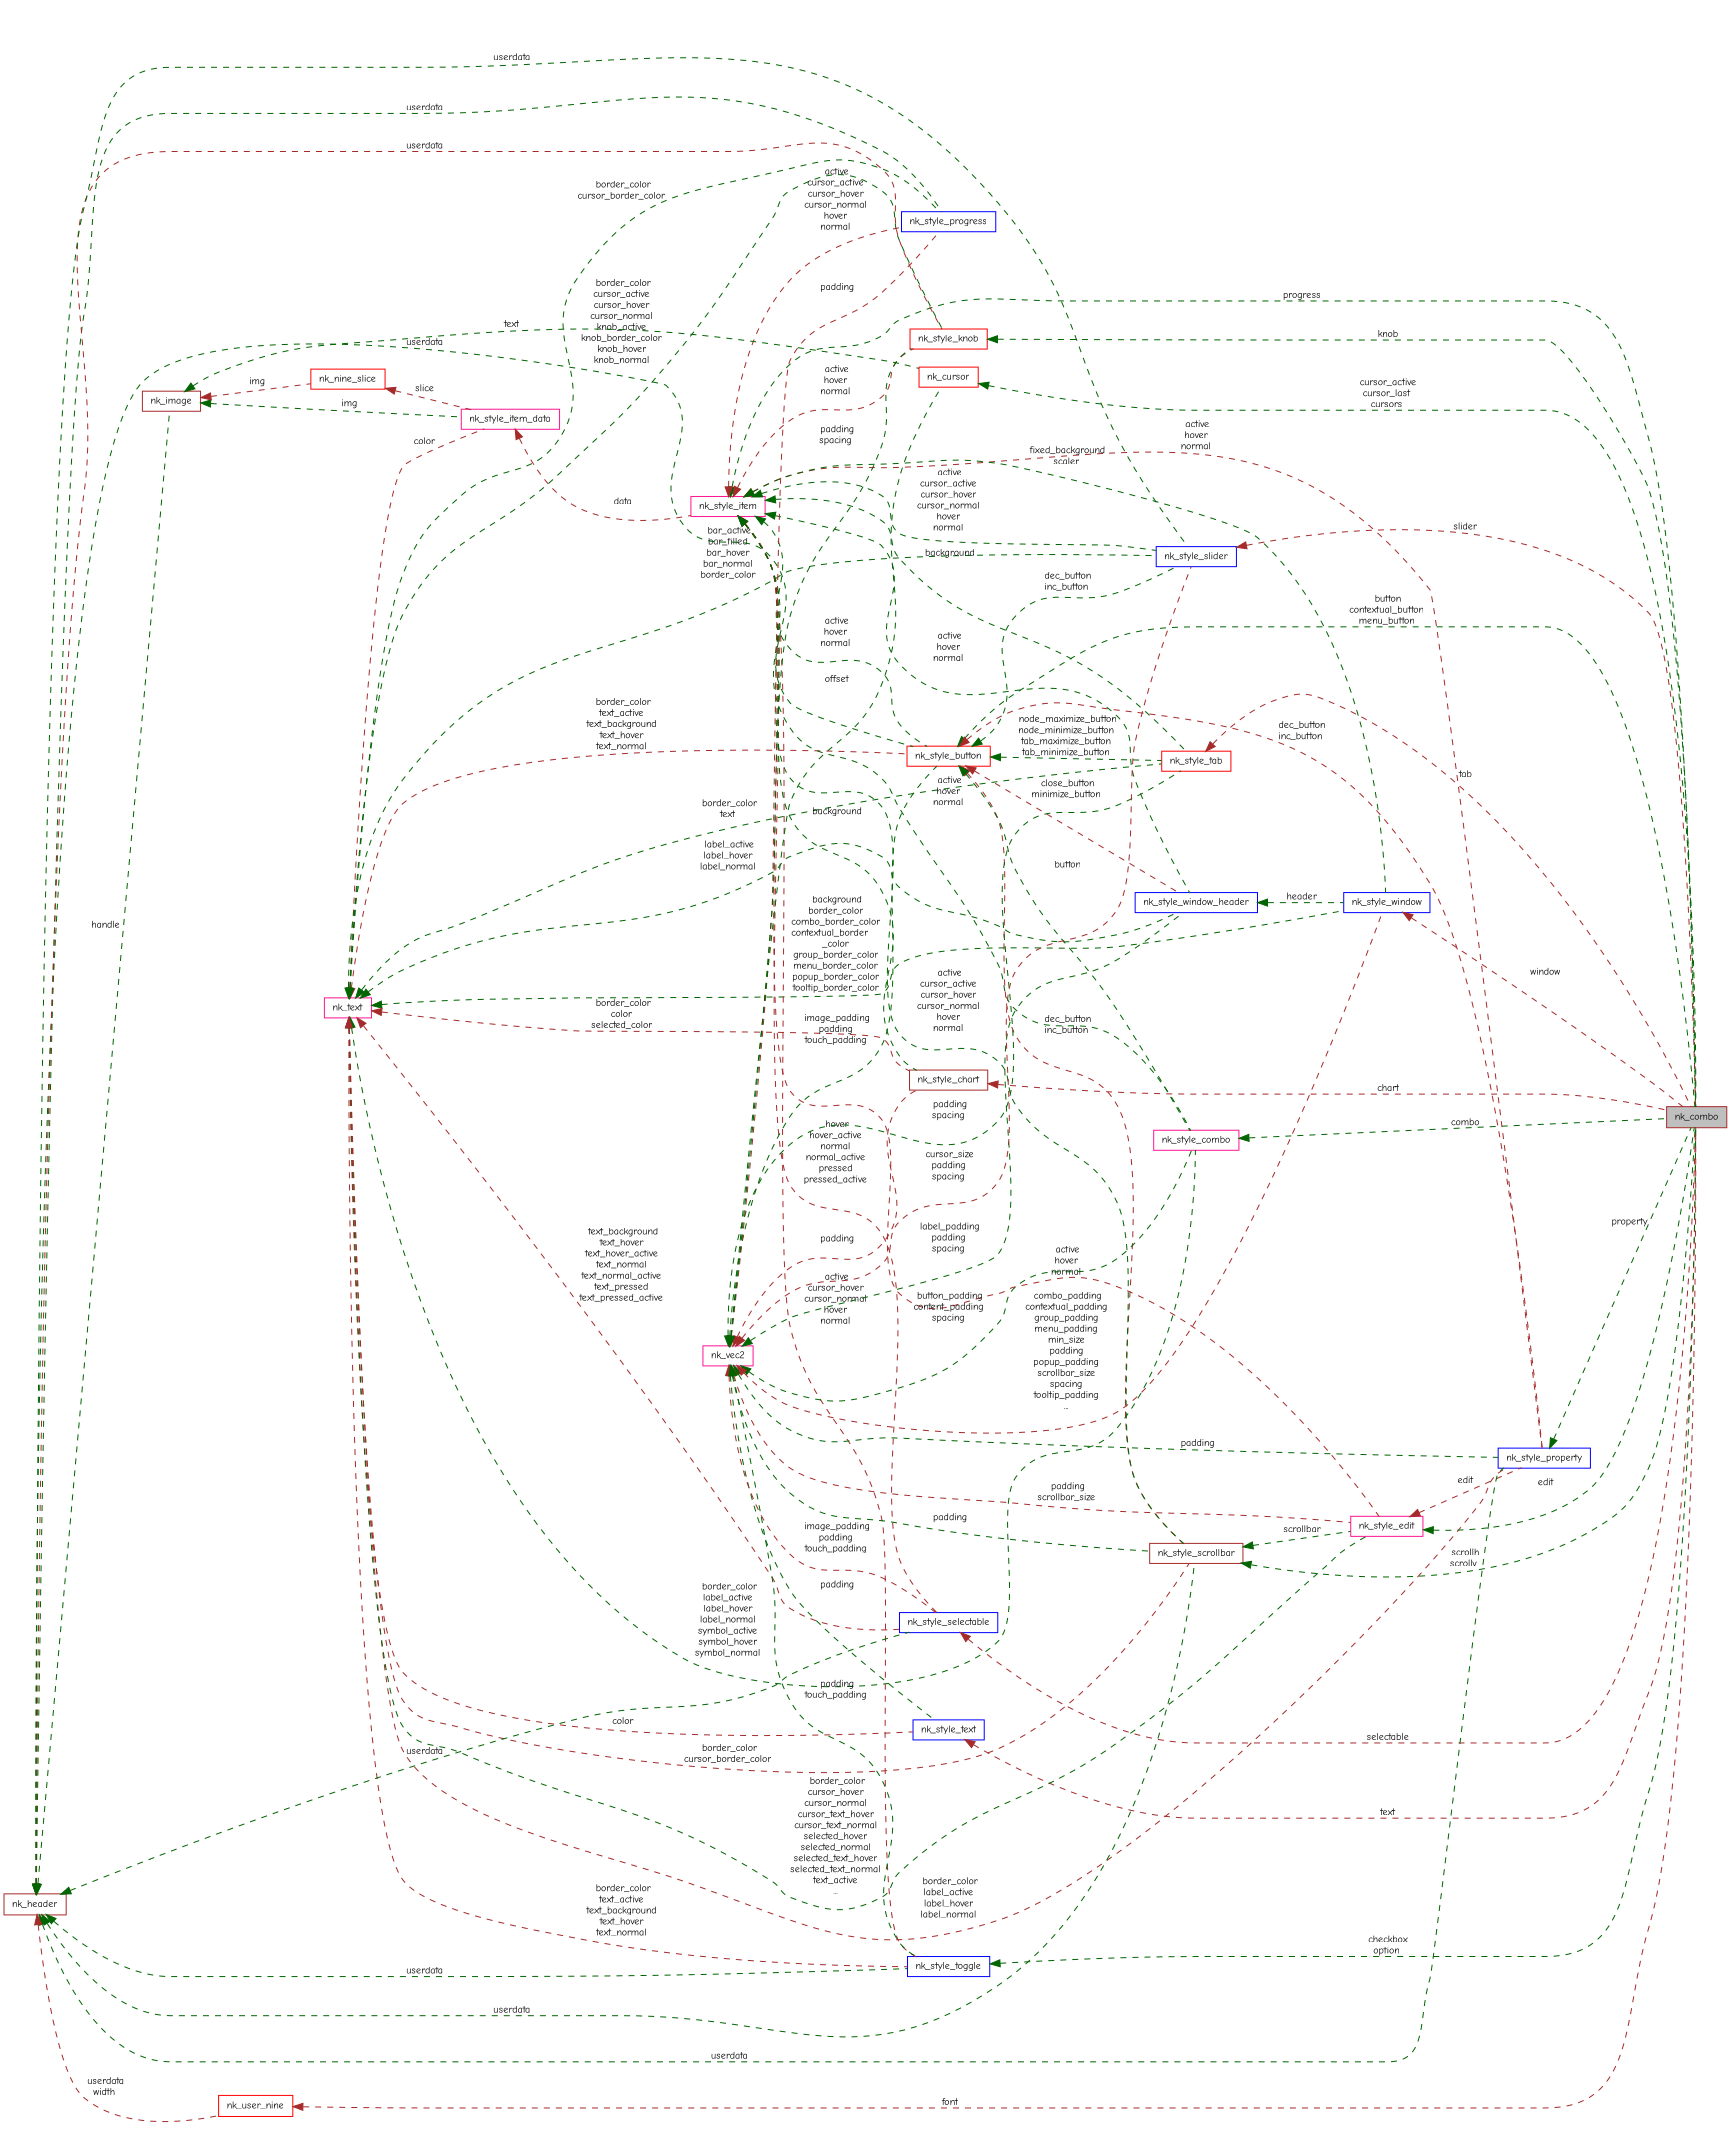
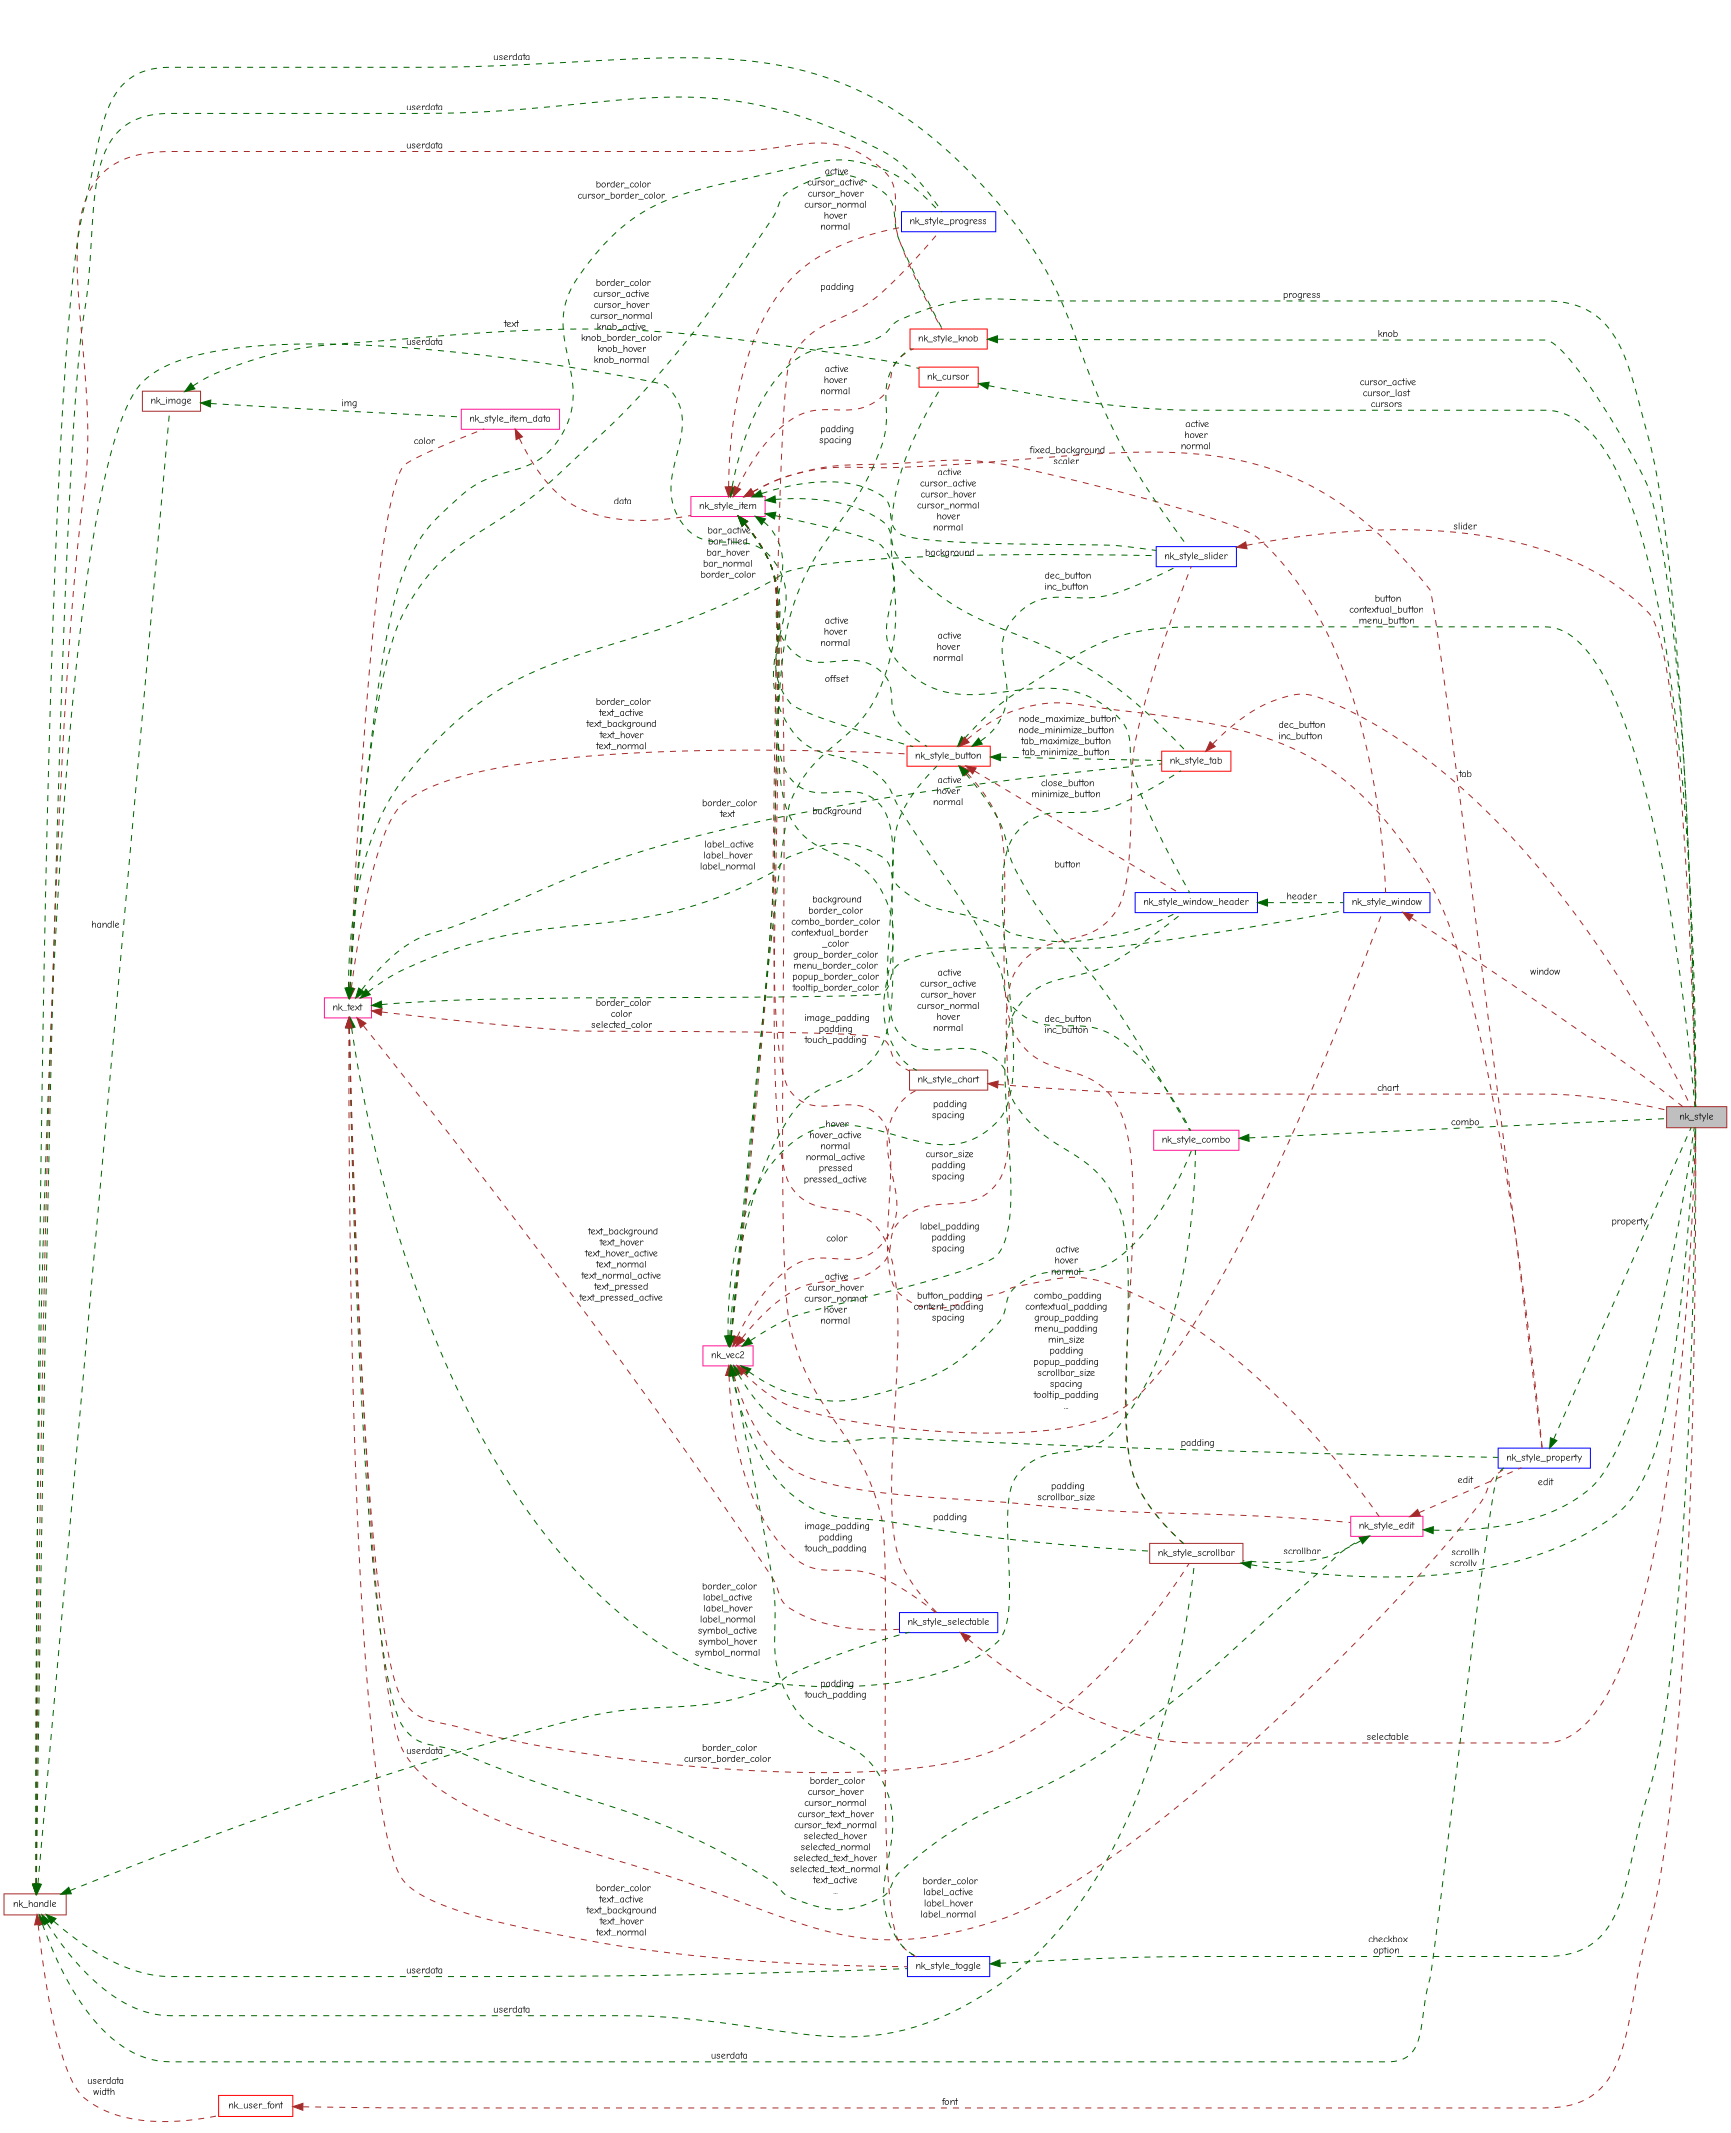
  digraph {
    fontname="Comic Neue"
    rankdir=LR
    node [color=blue fillcolor=white fontname="Comic Neue" fontsize=10 shape=record style=filled]
    edge [color=darkgreen dir=back fontname="Comic Neue" fontsize=10 labelfontname=Helvetica labelfontsize=10 style=dashed]
-   n1 [color=brown fillcolor=grey75 fontcolor=black height=0.2 label=nk_combo width=0.4]
-   n2 [height=0.2 label=nk_style_text width=0.4]
+   n1 [color=brown fillcolor=grey75 fontcolor=black height=0.2 label=nk_style width=0.4]
    n3 [color=deeppink height=0.2 label=nk_text width=0.4]
    n4 [height=0.2 label=nk_style_selectable width=0.4]
    n5 [color=deeppink height=0.2 label=nk_style_item_data width=0.4]
    n6 [height=0.2 label=nk_style_property width=0.4]
    n7 [color=red height=0.2 label=nk_style_button width=0.4]
    n8 [color=deeppink height=0.2 label=nk_style_edit width=0.4]
    n9 [color=brown height=0.2 label=nk_style_scrollbar width=0.4]
    n10 [color=red height=0.2 label=nk_style_tab width=0.4]
    n11 [height=0.2 label=nk_style_progress width=0.4]
    n12 [color=deeppink height=0.2 label=nk_style_combo width=0.4]
    n13 [color=red height=0.2 label=nk_style_knob width=0.4]
    n14 [height=0.2 label=nk_style_toggle width=0.4]
    n15 [height=0.2 label=nk_style_window width=0.4]
    n16 [height=0.2 label=nk_style_window_header width=0.4]
    n17 [height=0.2 label=nk_style_slider width=0.4]
    n18 [color=brown height=0.2 label=nk_style_chart width=0.4]
    n19 [color=deeppink height=0.2 label=nk_style_item width=0.4]
    n20 [color=deeppink height=0.2 label=nk_vec2 width=0.4]
    n21 [color=red height=0.2 label=nk_cursor width=0.4]
    n22 [color=brown height=0.2 label=nk_image width=0.4]
-   n23 [color=red height=0.2 label=nk_nine_slice width=0.4]
-   n24 [color=brown height=0.2 label=nk_header width=0.4]
-   n25 [color=red height=0.2 label=nk_user_nine width=0.4]
-   n2 -> n1 [color=brown label=" text"]
-   n3 -> n2 [color=brown label=" color"]
+   n24 [color=brown height=0.2 label=nk_handle width=0.4]
+   n25 [color=red height=0.2 label=nk_user_font width=0.4]
    n3 -> n4 [color=brown label=" text_background\ntext_hover\ntext_hover_active\ntext_normal\ntext_normal_active\ntext_pressed\ntext_pressed_active"]
    n3 -> n5 [color=brown label=" color"]
    n3 -> n6 [color=brown label=" border_color\nlabel_active\nlabel_hover\nlabel_normal"]
    n3 -> n7 [color=brown label=" border_color\ntext_active\ntext_background\ntext_hover\ntext_normal"]
    n3 -> n8 [label=" border_color\ncursor_hover\ncursor_normal\ncursor_text_hover\ncursor_text_normal\nselected_hover\nselected_normal\nselected_text_hover\nselected_text_normal\ntext_active\n..."]
    n3 -> n9 [color=brown label=" border_color\ncursor_border_color"]
    n3 -> n10 [label=" border_color\ntext"]
    n3 -> n11 [label=" border_color\ncursor_border_color"]
    n3 -> n12 [label=" border_color\nlabel_active\nlabel_hover\nlabel_normal\nsymbol_active\nsymbol_hover\nsymbol_normal"]
    n3 -> n13 [label=" border_color\ncursor_active\ncursor_hover\ncursor_normal\nknob_active\nknob_border_color\nknob_hover\nknob_normal"]
    n3 -> n14 [color=brown label=" border_color\ntext_active\ntext_background\ntext_hover\ntext_normal"]
    n3 -> n15 [label=" background\nborder_color\ncombo_border_color\ncontextual_border\l_color\ngroup_border_color\nmenu_border_color\npopup_border_color\ntooltip_border_color"]
    n3 -> n16 [label=" label_active\nlabel_hover\nlabel_normal"]
    n3 -> n17 [label=" bar_active\nbar_filled\nbar_hover\nbar_normal\nborder_color"]
    n3 -> n18 [color=brown label=" border_color\ncolor\nselected_color"]
    n4 -> n1 [color=brown label=" selectable"]
    n5 -> n19 [color=brown label=" data"]
    n6 -> n1 [label=" property"]
    n7 -> n1 [label=" button\ncontextual_button\nmenu_button"]
    n7 -> n6 [color=brown label=" dec_button\ninc_button"]
    n7 -> n9 [color=brown label=" dec_button\ninc_button"]
    n7 -> n10 [label=" node_maximize_button\nnode_minimize_button\ntab_maximize_button\ntab_minimize_button"]
    n7 -> n12 [label=" button"]
    n7 -> n16 [color=brown label=" close_button\nminimize_button"]
    n7 -> n17 [label=" dec_button\ninc_button"]
    n8 -> n1 [label=" edit"]
    n8 -> n6 [color=brown label=" edit"]
    n9 -> n1 [label=" scrollh\nscrollv"]
-   n9 -> n8 [label=" scrollbar"]
+   n8 -> n9 [label=" scrollbar"]
    n10 -> n1 [color=brown label=" tab"]
    n12 -> n1 [label=" combo"]
    n13 -> n1 [label=" knob"]
    n14 -> n1 [label=" checkbox\noption"]
    n15 -> n1 [color=brown label=" window"]
    n16 -> n15 [label=" header"]
    n17 -> n1 [color=brown label=" slider"]
    n18 -> n1 [color=brown label=" chart"]
    n19 -> n1 [label=" progress"]
    n19 -> n4 [color=brown label=" hover\nhover_active\nnormal\nnormal_active\npressed\npressed_active"]
    n19 -> n6 [color=brown label=" active\nhover\nnormal"]
    n19 -> n7 [label=" active\nhover\nnormal"]
    n19 -> n8 [color=brown label=" active\nhover\nnormal"]
    n19 -> n9 [label=" active\ncursor_active\ncursor_hover\ncursor_normal\nhover\nnormal"]
    n19 -> n10 [label=" background"]
    n19 -> n11 [color=brown label=" active\ncursor_active\ncursor_hover\ncursor_normal\nhover\nnormal"]
    n19 -> n12 [label=" active\nhover\nnormal"]
    n19 -> n13 [color=brown label=" active\nhover\nnormal"]
    n19 -> n14 [color=brown label=" active\ncursor_hover\ncursor_normal\nhover\nnormal"]
-   n19 -> n15 [label=" fixed_background\nscaler"]
+   n19 -> n15 [color=brown label=" fixed_background\nscaler"]
    n19 -> n16 [label=" active\nhover\nnormal"]
    n19 -> n17 [label=" active\ncursor_active\ncursor_hover\ncursor_normal\nhover\nnormal"]
    n19 -> n18 [label=" background"]
-   n20 -> n2 [label=" padding"]
    n20 -> n4 [color=brown label=" image_padding\npadding\ntouch_padding"]
    n20 -> n6 [label=" padding"]
    n20 -> n7 [label=" image_padding\npadding\ntouch_padding"]
    n20 -> n8 [color=brown label=" padding\nscrollbar_size"]
    n20 -> n9 [label=" padding"]
    n20 -> n10 [label=" padding\nspacing"]
    n20 -> n11 [color=brown label=" padding"]
    n20 -> n12 [label=" button_padding\ncontent_padding\nspacing"]
    n20 -> n13 [label=" padding\nspacing"]
    n20 -> n14 [label=" padding\ntouch_padding"]
    n20 -> n15 [color=brown label=" combo_padding\ncontextual_padding\ngroup_padding\nmenu_padding\nmin_size\npadding\npopup_padding\nscrollbar_size\nspacing\ntooltip_padding\n..."]
    n20 -> n16 [label=" label_padding\npadding\nspacing"]
    n20 -> n17 [color=brown label=" cursor_size\npadding\nspacing"]
-   n20 -> n18 [color=brown label=" padding"]
+   n20 -> n18 [color=brown label=" color"]
    n20 -> n21 [label=" offset"]
    n21 -> n1 [label=" cursor_active\ncursor_last\ncursors"]
    n22 -> n5 [label=" img"]
    n22 -> n21 [label=" text"]
-   n22 -> n23 [color=brown label=" img"]
-   n23 -> n5 [color=brown label=" slice"]
    n24 -> n4 [label=" userdata"]
    n24 -> n6 [label=" userdata"]
    n24 -> n7 [label=" userdata"]
    n24 -> n9 [label=" userdata"]
    n24 -> n11 [label=" userdata"]
    n24 -> n13 [color=brown label=" userdata"]
    n24 -> n14 [label=" userdata"]
    n24 -> n17 [label=" userdata"]
    n24 -> n22 [label=" handle"]
    n24 -> n25 [color=brown label=" userdata\nwidth"]
    n25 -> n1 [color=brown label=" font"]
  }
